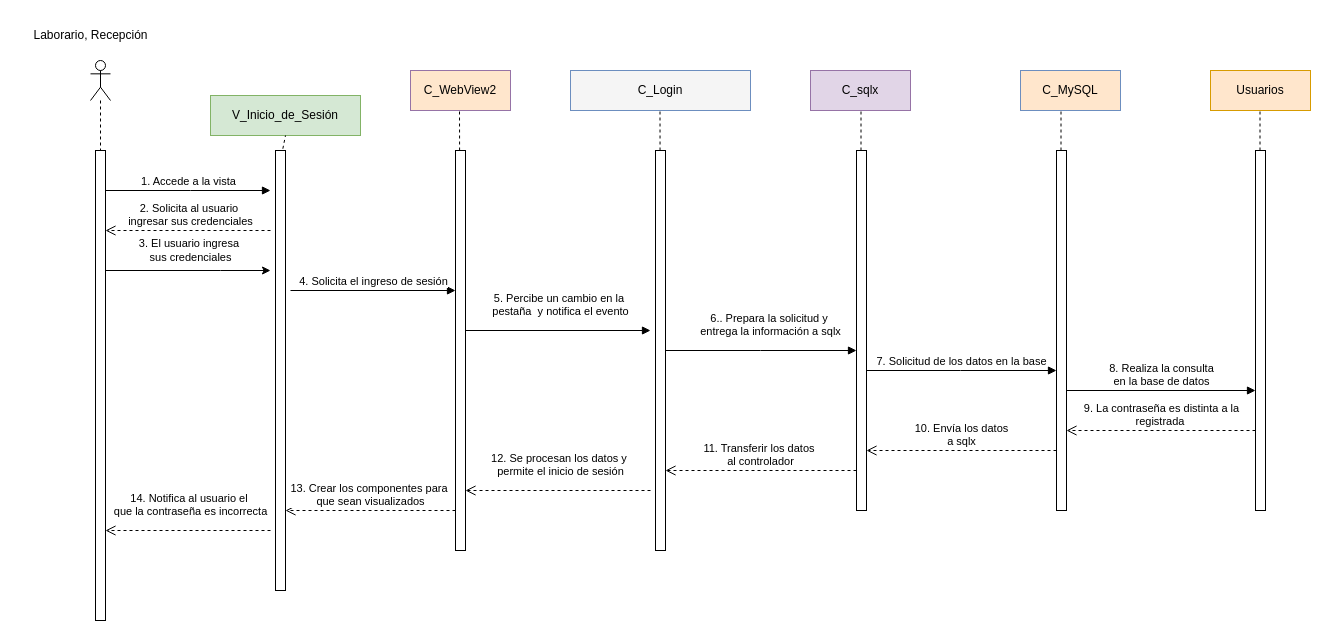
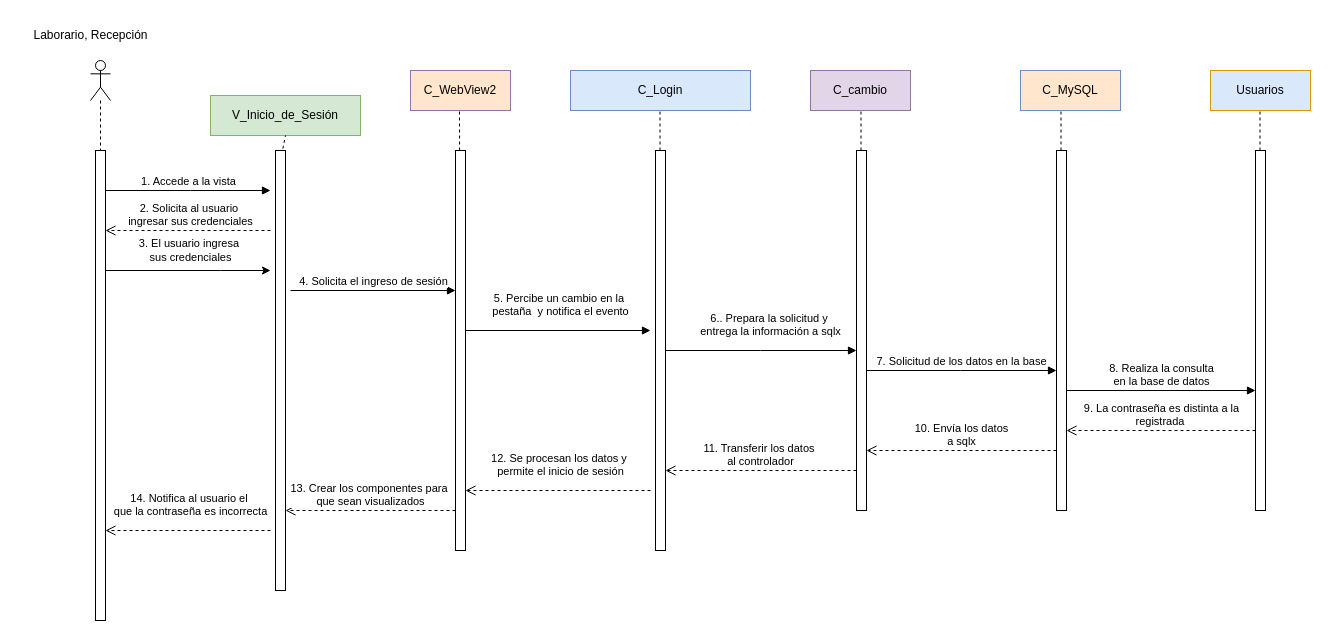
  <mxCell id="0" />
  <mxCell id="1" parent="0" />
  <mxCell id="2" value="C_WebView2" style="rounded=0;whiteSpace=wrap;html=1;fillColor=#ffe6cc;strokeColor=#9673a6;" vertex="1" parent="1"><mxGeometry x="410" y="70" width="100" height="40" as="geometry" /></mxCell>
- <mxCell id="3" value="C_sqlx" style="rounded=0;whiteSpace=wrap;html=1;fillColor=#e1d5e7;strokeColor=#9673a6;" vertex="1" parent="1"><mxGeometry x="810" y="70" width="100" height="40" as="geometry" /></mxCell>
+ <mxCell id="3" value="C_cambio" style="rounded=0;whiteSpace=wrap;html=1;fillColor=#e1d5e7;strokeColor=#9673a6;" vertex="1" parent="1"><mxGeometry x="810" y="70" width="100" height="40" as="geometry" /></mxCell>
  <mxCell id="4" value="C_MySQL" style="rounded=0;whiteSpace=wrap;html=1;fillColor=#ffe6cc;strokeColor=#6c8ebf;" vertex="1" parent="1"><mxGeometry x="1020" y="70" width="100" height="40" as="geometry" /></mxCell>
- <mxCell id="5" value="Usuarios" style="rounded=0;whiteSpace=wrap;html=1;fillColor=#ffe6cc;strokeColor=#d79b00;" vertex="1" parent="1"><mxGeometry x="1210" y="70" width="100" height="40" as="geometry" /></mxCell>
+ <mxCell id="5" value="Usuarios" style="rounded=0;whiteSpace=wrap;html=1;fillColor=#dae8fc;strokeColor=#d79b00;" vertex="1" parent="1"><mxGeometry x="1210" y="70" width="100" height="40" as="geometry" /></mxCell>
  <mxCell id="6" value="V_Inicio_de_Sesión" style="rounded=0;whiteSpace=wrap;html=1;fillColor=#d5e8d4;strokeColor=#82b366;" vertex="1" parent="1"><mxGeometry x="210" y="95" width="150" height="40" as="geometry" /></mxCell>
  <mxCell id="7" value="" style="shape=umlLifeline;perimeter=lifelinePerimeter;whiteSpace=wrap;html=1;container=1;dropTarget=0;collapsible=0;recursiveResize=0;outlineConnect=0;portConstraint=eastwest;newEdgeStyle={&quot;curved&quot;:0,&quot;rounded&quot;:0};participant=umlActor;" vertex="1" parent="1"><mxGeometry x="90" y="60" width="20" height="90" as="geometry" /></mxCell>
  <mxCell id="8" value="" style="html=1;points=[[0,0,0,0,5],[0,1,0,0,-5],[1,0,0,0,5],[1,1,0,0,-5]];perimeter=orthogonalPerimeter;outlineConnect=0;targetShapes=umlLifeline;portConstraint=eastwest;newEdgeStyle={&quot;curved&quot;:0,&quot;rounded&quot;:0};" vertex="1" parent="1"><mxGeometry x="95" y="150" width="10" height="470" as="geometry" /></mxCell>
- <mxCell id="9" value="&lt;div&gt;C_Login&lt;/div&gt;" style="rounded=0;whiteSpace=wrap;html=1;fillColor=#f5f5f5;strokeColor=#6c8ebf;" vertex="1" parent="1"><mxGeometry x="570" y="70" width="180" height="40" as="geometry" /></mxCell>
+ <mxCell id="9" value="&lt;div&gt;C_Login&lt;/div&gt;" style="rounded=0;whiteSpace=wrap;html=1;fillColor=#dae8fc;strokeColor=#6c8ebf;" vertex="1" parent="1"><mxGeometry x="570" y="70" width="180" height="40" as="geometry" /></mxCell>
  <mxCell id="10" value="" style="endArrow=none;dashed=1;html=1;rounded=0;entryX=0.5;entryY=1;entryDx=0;entryDy=0;" edge="1" parent="1" target="6"><mxGeometry width="50" height="50" relative="1" as="geometry"><mxPoint x="280" y="160" as="sourcePoint" /><mxPoint x="279.5" y="140" as="targetPoint" /></mxGeometry></mxCell>
  <mxCell id="11" value="Laborario, Recepción" style="text;html=1;align=center;verticalAlign=middle;resizable=0;points=[];autosize=1;strokeColor=none;fillColor=none;" vertex="1" parent="1"><mxGeometry x="20" y="20" width="140" height="30" as="geometry" /></mxCell>
  <mxCell id="12" value="1. A&lt;span style=&quot;background-color: light-dark(#ffffff, var(--ge-dark-color, #121212)); color: light-dark(rgb(0, 0, 0), rgb(255, 255, 255));&quot;&gt;ccede a la vista&lt;/span&gt;" style="html=1;verticalAlign=bottom;endArrow=block;curved=0;rounded=0;" edge="1" parent="1" source="8"><mxGeometry width="80" relative="1" as="geometry"><mxPoint x="160" y="199.5" as="sourcePoint" /><mxPoint x="270" y="190" as="targetPoint" /><Array as="points"><mxPoint x="190" y="190" /></Array><mxPoint as="offset" /></mxGeometry></mxCell>
  <mxCell id="13" value="" style="html=1;points=[[0,0,0,0,5],[0,1,0,0,-5],[1,0,0,0,5],[1,1,0,0,-5]];perimeter=orthogonalPerimeter;outlineConnect=0;targetShapes=umlLifeline;portConstraint=eastwest;newEdgeStyle={&quot;curved&quot;:0,&quot;rounded&quot;:0};" vertex="1" parent="1"><mxGeometry x="275" y="150" width="10" height="440" as="geometry" /></mxCell>
  <mxCell id="14" value="4. Solicita el ingreso de sesión" style="html=1;verticalAlign=bottom;endArrow=block;curved=0;rounded=0;align=center;" edge="1" parent="1" target="16"><mxGeometry x="0.006" width="80" relative="1" as="geometry"><mxPoint x="290" y="290" as="sourcePoint" /><mxPoint x="455" y="309.71" as="targetPoint" /><mxPoint as="offset" /></mxGeometry></mxCell>
  <mxCell id="15" value="" style="endArrow=none;dashed=1;html=1;rounded=0;" edge="1" parent="1"><mxGeometry width="50" height="50" relative="1" as="geometry"><mxPoint x="460" y="510" as="sourcePoint" /><mxPoint x="459" y="110" as="targetPoint" /></mxGeometry></mxCell>
  <mxCell id="16" value="" style="html=1;points=[[0,0,0,0,5],[0,1,0,0,-5],[1,0,0,0,5],[1,1,0,0,-5]];perimeter=orthogonalPerimeter;outlineConnect=0;targetShapes=umlLifeline;portConstraint=eastwest;newEdgeStyle={&quot;curved&quot;:0,&quot;rounded&quot;:0};" vertex="1" parent="1"><mxGeometry x="455" y="150" width="10" height="400" as="geometry" /></mxCell>
  <mxCell id="17" value="" style="endArrow=none;dashed=1;html=1;rounded=0;" edge="1" parent="1"><mxGeometry width="50" height="50" relative="1" as="geometry"><mxPoint x="660" y="510" as="sourcePoint" /><mxPoint x="659.5" y="110" as="targetPoint" /></mxGeometry></mxCell>
  <mxCell id="18" value="" style="html=1;points=[[0,0,0,0,5],[0,1,0,0,-5],[1,0,0,0,5],[1,1,0,0,-5]];perimeter=orthogonalPerimeter;outlineConnect=0;targetShapes=umlLifeline;portConstraint=eastwest;newEdgeStyle={&quot;curved&quot;:0,&quot;rounded&quot;:0};" vertex="1" parent="1"><mxGeometry x="655" y="150" width="10" height="400" as="geometry" /></mxCell>
  <mxCell id="19" value="5. Percibe un cambio en la&amp;nbsp;&lt;div&gt;pestaña&amp;nbsp;&amp;nbsp;&lt;span style=&quot;background-color: light-dark(#ffffff, var(--ge-dark-color, #121212)); color: light-dark(rgb(0, 0, 0), rgb(255, 255, 255));&quot;&gt;y notifica &lt;/span&gt;&lt;span style=&quot;background-color: light-dark(#ffffff, var(--ge-dark-color, #121212)); color: light-dark(rgb(0, 0, 0), rgb(255, 255, 255));&quot;&gt;el evento&lt;/span&gt;&lt;/div&gt;" style="html=1;verticalAlign=bottom;endArrow=block;curved=0;rounded=0;" edge="1" parent="1" source="16"><mxGeometry x="0.027" y="10" width="80" relative="1" as="geometry"><mxPoint x="470" y="330" as="sourcePoint" /><mxPoint x="650" y="330" as="targetPoint" /><Array as="points" /><mxPoint as="offset" /></mxGeometry></mxCell>
  <mxCell id="20" value="6.. Prepara la solicitud y&amp;nbsp;&lt;div&gt;entrega la información a sqlx&lt;/div&gt;" style="html=1;verticalAlign=bottom;endArrow=block;curved=0;rounded=0;" edge="1" parent="1" source="18" target="21"><mxGeometry x="0.1" y="10" width="80" relative="1" as="geometry"><mxPoint x="535" y="250" as="sourcePoint" /><mxPoint x="850" y="250" as="targetPoint" /><Array as="points"><mxPoint x="760" y="350" /></Array><mxPoint as="offset" /></mxGeometry></mxCell>
  <mxCell id="21" value="" style="html=1;points=[[0,0,0,0,5],[0,1,0,0,-5],[1,0,0,0,5],[1,1,0,0,-5]];perimeter=orthogonalPerimeter;outlineConnect=0;targetShapes=umlLifeline;portConstraint=eastwest;newEdgeStyle={&quot;curved&quot;:0,&quot;rounded&quot;:0};" vertex="1" parent="1"><mxGeometry x="856" y="150" width="10" height="360" as="geometry" /></mxCell>
  <mxCell id="22" value="" style="endArrow=none;dashed=1;html=1;rounded=0;" edge="1" parent="1"><mxGeometry width="50" height="50" relative="1" as="geometry"><mxPoint x="860.5" y="150" as="sourcePoint" /><mxPoint x="860.5" y="110" as="targetPoint" /></mxGeometry></mxCell>
  <mxCell id="23" value="7. Solicitud de los datos en la base" style="html=1;verticalAlign=bottom;endArrow=block;curved=0;rounded=0;" edge="1" parent="1"><mxGeometry x="0.003" width="80" relative="1" as="geometry"><mxPoint x="866" y="370" as="sourcePoint" /><mxPoint x="1056" y="370" as="targetPoint" /><mxPoint as="offset" /><Array as="points"><mxPoint x="960" y="370" /></Array></mxGeometry></mxCell>
  <mxCell id="24" value="" style="html=1;points=[[0,0,0,0,5],[0,1,0,0,-5],[1,0,0,0,5],[1,1,0,0,-5]];perimeter=orthogonalPerimeter;outlineConnect=0;targetShapes=umlLifeline;portConstraint=eastwest;newEdgeStyle={&quot;curved&quot;:0,&quot;rounded&quot;:0};" vertex="1" parent="1"><mxGeometry x="1056" y="150" width="10" height="360" as="geometry" /></mxCell>
  <mxCell id="25" value="" style="endArrow=none;dashed=1;html=1;rounded=0;" edge="1" parent="1"><mxGeometry width="50" height="50" relative="1" as="geometry"><mxPoint x="1060.5" y="150" as="sourcePoint" /><mxPoint x="1060.5" y="110" as="targetPoint" /></mxGeometry></mxCell>
  <mxCell id="26" value="8. Realiza la consulta&lt;div&gt;en la base de datos&lt;/div&gt;" style="html=1;verticalAlign=bottom;endArrow=block;curved=0;rounded=0;" edge="1" parent="1"><mxGeometry width="80" relative="1" as="geometry"><mxPoint x="1066" y="390" as="sourcePoint" /><mxPoint x="1255" y="390" as="targetPoint" /><mxPoint as="offset" /></mxGeometry></mxCell>
  <mxCell id="27" value="" style="html=1;points=[[0,0,0,0,5],[0,1,0,0,-5],[1,0,0,0,5],[1,1,0,0,-5]];perimeter=orthogonalPerimeter;outlineConnect=0;targetShapes=umlLifeline;portConstraint=eastwest;newEdgeStyle={&quot;curved&quot;:0,&quot;rounded&quot;:0};" vertex="1" parent="1"><mxGeometry x="1255" y="150" width="10" height="360" as="geometry" /></mxCell>
  <mxCell id="28" value="" style="endArrow=none;dashed=1;html=1;rounded=0;" edge="1" parent="1"><mxGeometry width="50" height="50" relative="1" as="geometry"><mxPoint x="1259.5" y="150" as="sourcePoint" /><mxPoint x="1259.5" y="110" as="targetPoint" /></mxGeometry></mxCell>
  <mxCell id="29" value="10. Envía los datos&lt;div&gt;a sqlx&lt;/div&gt;" style="html=1;verticalAlign=bottom;endArrow=open;dashed=1;endSize=8;curved=0;rounded=0;" edge="1" parent="1"><mxGeometry x="0.003" relative="1" as="geometry"><mxPoint x="1056" y="450" as="sourcePoint" /><mxPoint x="866" y="450" as="targetPoint" /><mxPoint as="offset" /></mxGeometry></mxCell>
  <mxCell id="30" value="&lt;div&gt;11. Transferir los datos&amp;nbsp;&lt;/div&gt;&lt;div&gt;al controlador&lt;/div&gt;" style="html=1;verticalAlign=bottom;endArrow=open;dashed=1;endSize=8;curved=0;rounded=0;" edge="1" parent="1"><mxGeometry x="0.007" relative="1" as="geometry"><mxPoint x="856" y="470" as="sourcePoint" /><mxPoint x="665" y="470" as="targetPoint" /><mxPoint as="offset" /><Array as="points"><mxPoint x="700" y="470" /></Array></mxGeometry></mxCell>
  <mxCell id="31" value="9. La contraseña es distinta a la&lt;div&gt;registrada&amp;nbsp;&lt;/div&gt;" style="html=1;verticalAlign=bottom;endArrow=open;dashed=1;endSize=8;curved=0;rounded=0;" edge="1" parent="1"><mxGeometry x="-0.005" relative="1" as="geometry"><mxPoint x="1255" y="430" as="sourcePoint" /><mxPoint x="1066" y="430" as="targetPoint" /><mxPoint as="offset" /></mxGeometry></mxCell>
  <mxCell id="32" value="13. Crear los componentes para&amp;nbsp;&lt;div&gt;que sean visualizados&lt;/div&gt;" style="html=1;verticalAlign=bottom;endArrow=open;dashed=1;endSize=8;curved=0;rounded=0;" edge="1" parent="1"><mxGeometry relative="1" as="geometry"><mxPoint x="455" y="510" as="sourcePoint" /><mxPoint x="285" y="510" as="targetPoint" /></mxGeometry></mxCell>
  <mxCell id="33" value="14. Notifica al usuario el&amp;nbsp;&lt;div&gt;que la contraseña es incorrecta&lt;/div&gt;" style="html=1;verticalAlign=bottom;endArrow=open;dashed=1;endSize=8;curved=0;rounded=0;" edge="1" parent="1" target="8"><mxGeometry x="-0.03" y="-10" relative="1" as="geometry"><mxPoint x="270" y="530" as="sourcePoint" /><mxPoint x="135" y="450" as="targetPoint" /><Array as="points"><mxPoint x="180" y="530" /></Array><mxPoint as="offset" /></mxGeometry></mxCell>
  <mxCell id="34" value="" style="html=1;verticalAlign=bottom;endArrow=open;dashed=1;endSize=8;curved=0;rounded=0;" edge="1" parent="1"><mxGeometry relative="1" as="geometry"><mxPoint x="455" y="430" as="sourcePoint" /><mxPoint x="455" y="430" as="targetPoint" /></mxGeometry></mxCell>
  <mxCell id="35" value="12. Se procesan los datos y&amp;nbsp;&lt;div&gt;permite el inicio de sesión&lt;/div&gt;" style="endArrow=open;dashed=1;html=1;strokeWidth=1;rounded=0;strokeColor=default;align=center;verticalAlign=bottom;fontFamily=Helvetica;fontSize=11;fontColor=default;labelBackgroundColor=default;endSize=8;curved=0;" edge="1" parent="1" target="16"><mxGeometry x="-0.027" y="-10" width="50" height="50" relative="1" as="geometry"><mxPoint x="650" y="490" as="sourcePoint" /><mxPoint x="470" y="490" as="targetPoint" /><mxPoint as="offset" /></mxGeometry></mxCell>
  <mxCell id="36" value="2. Solicita al usuario&amp;nbsp;&lt;div&gt;ingresar sus credenciales&lt;/div&gt;" style="endArrow=open;dashed=1;html=1;rounded=0;strokeColor=default;align=center;verticalAlign=bottom;fontFamily=Helvetica;fontSize=11;fontColor=default;labelBackgroundColor=default;endSize=8;curved=0;" edge="1" parent="1" target="8"><mxGeometry x="-0.03" width="50" height="50" relative="1" as="geometry"><mxPoint x="270" y="230" as="sourcePoint" /><mxPoint x="660" y="290" as="targetPoint" /><Array as="points"><mxPoint x="210" y="230" /></Array><mxPoint as="offset" /></mxGeometry></mxCell>
  <mxCell id="37" value="3. El usuario ingresa&amp;nbsp;&lt;div&gt;sus credenciales&lt;/div&gt;" style="endArrow=classic;html=1;rounded=0;" edge="1" parent="1" source="8"><mxGeometry x="0.03" y="20" width="50" height="50" relative="1" as="geometry"><mxPoint x="610" y="330" as="sourcePoint" /><mxPoint x="270" y="270" as="targetPoint" /><mxPoint as="offset" /><Array as="points"><mxPoint x="220" y="270" /></Array></mxGeometry></mxCell>
